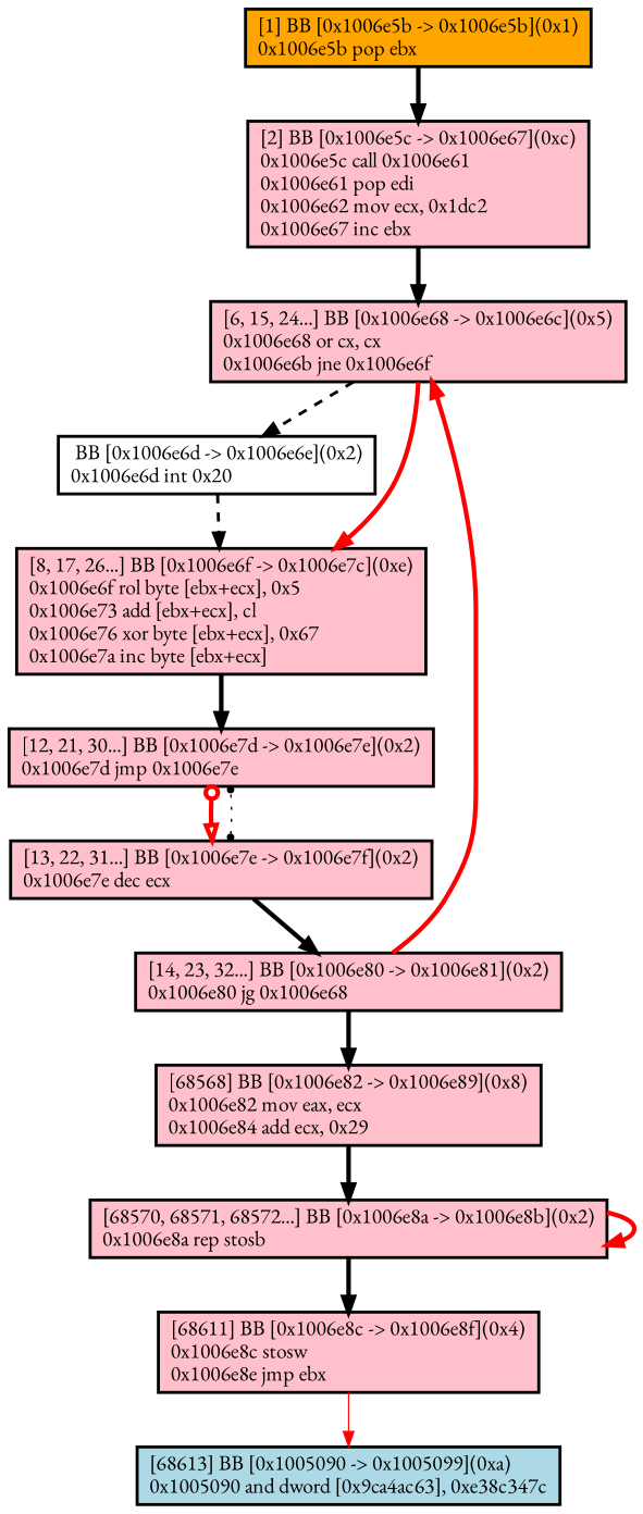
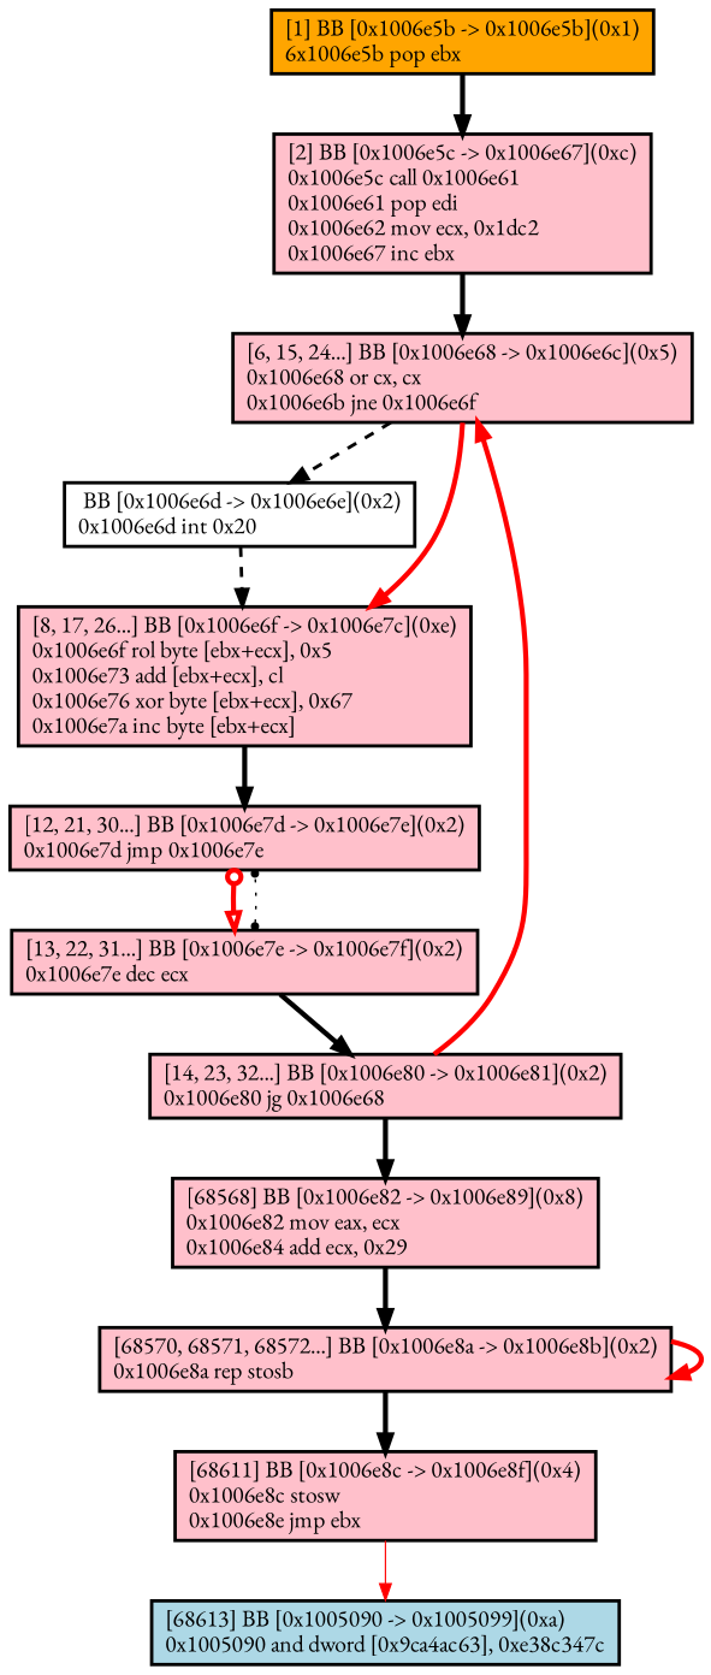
  digraph {
    labeljust=r
    fontname="EB Garamond"
    node [fillcolor=pink shape=box style="bold, filled" fontname="EB Garamond"]
    edge [arrowhead=normal arrowsize=1.0 arrowtail=none color=black dir=forward penwidth=3 style=bold fontname="EB Garamond"]
    n1 [label="[6, 15, 24...] BB [0x1006e68 -> 0x1006e6c](0x5)\l0x1006e68 or cx, cx\l0x1006e6b jne 0x1006e6f\l"]
    n2 [fillcolor=white label=" BB [0x1006e6d -> 0x1006e6e](0x2)\l0x1006e6d int 0x20\l"]
    n3 [label="[8, 17, 26...] BB [0x1006e6f -> 0x1006e7c](0xe)\l0x1006e6f rol byte [ebx+ecx], 0x5\l0x1006e73 add [ebx+ecx], cl\l0x1006e76 xor byte [ebx+ecx], 0x67\l0x1006e7a inc byte [ebx+ecx]\l"]
    n4 [label="[2] BB [0x1006e5c -> 0x1006e67](0xc)\l0x1006e5c call 0x1006e61\l0x1006e61 pop edi\l0x1006e62 mov ecx, 0x1dc2\l0x1006e67 inc ebx\l"]
    n5 [label="[68570, 68571, 68572...] BB [0x1006e8a -> 0x1006e8b](0x2)\l0x1006e8a rep stosb\l"]
    n6 [label="[68611] BB [0x1006e8c -> 0x1006e8f](0x4)\l0x1006e8c stosw\l0x1006e8e jmp ebx\l"]
    n7 [label="[14, 23, 32...] BB [0x1006e80 -> 0x1006e81](0x2)\l0x1006e80 jg 0x1006e68\l"]
    n8 [label="[68568] BB [0x1006e82 -> 0x1006e89](0x8)\l0x1006e82 mov eax, ecx\l0x1006e84 add ecx, 0x29\l"]
    n9 [fillcolor=lightblue label="[68613] BB [0x1005090 -> 0x1005099](0xa)\l0x1005090 and dword [0x9ca4ac63], 0xe38c347c\l"]
    n10 [label="[13, 22, 31...] BB [0x1006e7e -> 0x1006e7f](0x2)\l0x1006e7e dec ecx\l"]
    n11 [label="[12, 21, 30...] BB [0x1006e7d -> 0x1006e7e](0x2)\l0x1006e7d jmp 0x1006e7e\l"]
-   n12 [fillcolor=orange label="[1] BB [0x1006e5b -> 0x1006e5b](0x1)\l0x1006e5b pop ebx\l"]
+   n12 [fillcolor=orange label="[1] BB [0x1006e5b -> 0x1006e5b](0x1)\l6x1006e5b pop ebx\l"]
    n1 -> n2 [penwidth=2 style=dashed]
    n1 -> n3 [color=red]
    n2 -> n3 [penwidth=2 style=dashed]
    n3 -> n11
    n4 -> n1
    n5 -> n5 [color=red]
    n5 -> n6
    n6 -> n9 [color=red penwidth=0.8 style=solid]
    n7 -> n1 [color=red]
    n7 -> n8
    n8 -> n5
    n10 -> n7
    n10 -> n11 [arrowhead=dot arrowsize=0.5 arrowtail=dot dir=both penwidth=1.0 style=dotted]
    n11 -> n10 [arrowhead=empty arrowtail=odot color=red dir=both]
    n12 -> n4
  }
